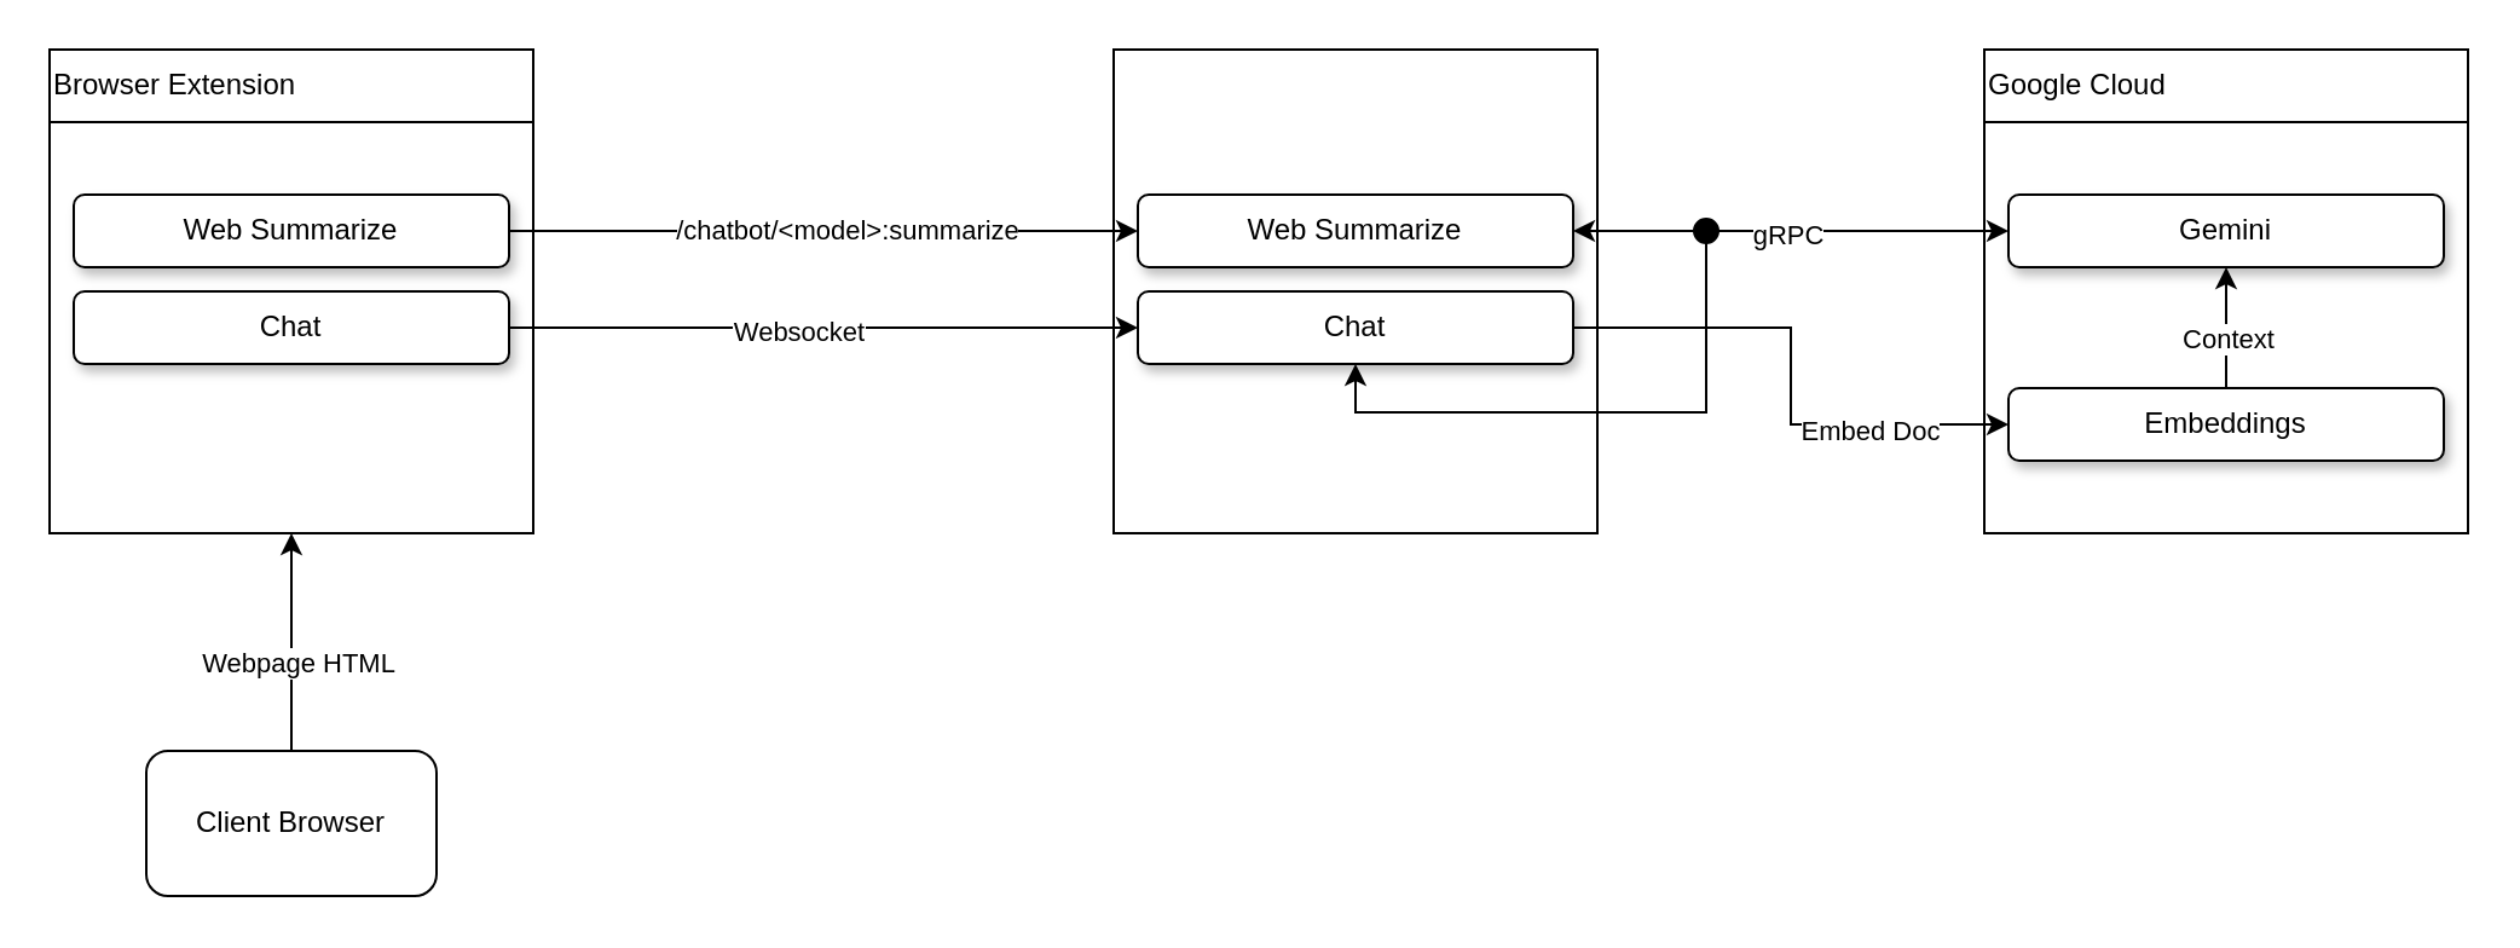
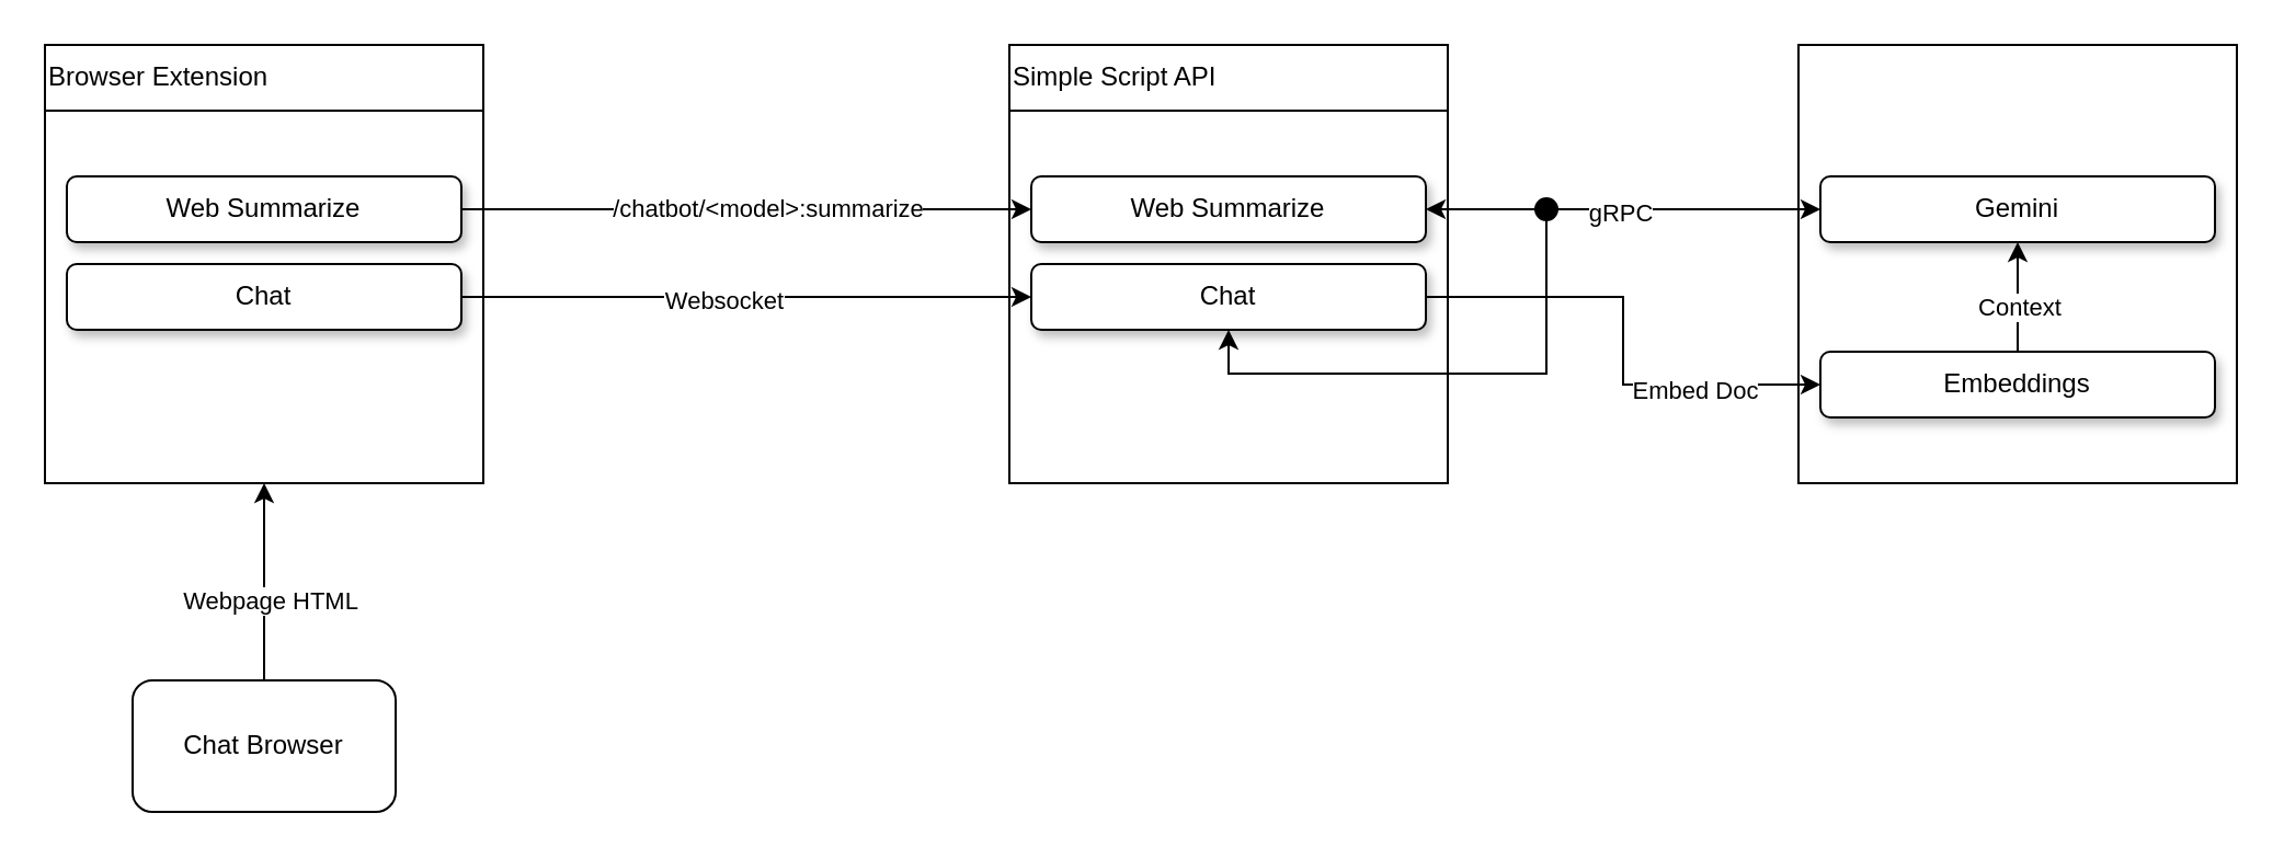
  <mxCell id="0" />
  <mxCell id="1" parent="0" />
  <mxCell id="2" value="" style="group" vertex="1" connectable="0" parent="1"><mxGeometry x="60" y="310" width="120" height="60" as="geometry" /></mxCell>
  <mxCell id="3" value="" style="rounded=1;whiteSpace=wrap;html=1;" vertex="1" parent="2"><mxGeometry width="120" height="60" as="geometry" /></mxCell>
- <mxCell id="4" value="Client Browser" style="text;html=1;align=center;verticalAlign=middle;whiteSpace=wrap;rounded=0;" vertex="1" parent="2"><mxGeometry y="15" width="120" height="30" as="geometry" /></mxCell>
+ <mxCell id="4" value="Chat Browser" style="text;html=1;align=center;verticalAlign=middle;whiteSpace=wrap;rounded=0;" vertex="1" parent="2"><mxGeometry y="15" width="120" height="30" as="geometry" /></mxCell>
  <mxCell id="5" value="" style="whiteSpace=wrap;html=1;aspect=fixed;" vertex="1" parent="1"><mxGeometry x="20" y="20" width="200" height="200" as="geometry" /></mxCell>
  <mxCell id="6" style="edgeStyle=orthogonalEdgeStyle;rounded=0;orthogonalLoop=1;jettySize=auto;html=1;" edge="1" parent="1" source="3" target="5"><mxGeometry relative="1" as="geometry" /></mxCell>
  <mxCell id="7" value="Webpage HTML" style="edgeLabel;html=1;align=center;verticalAlign=middle;resizable=0;points=[];" vertex="1" connectable="0" parent="6"><mxGeometry x="-0.181" y="-2" relative="1" as="geometry"><mxPoint as="offset" /></mxGeometry></mxCell>
  <mxCell id="8" value="Browser Extension" style="text;html=1;align=left;verticalAlign=middle;whiteSpace=wrap;rounded=0;perimeterSpacing=0;strokeColor=default;" vertex="1" parent="1"><mxGeometry x="20" y="20" width="200" height="30" as="geometry" /></mxCell>
  <mxCell id="9" value="" style="group;shadow=0;" vertex="1" connectable="0" parent="1"><mxGeometry x="30" y="120" width="180" height="30" as="geometry" /></mxCell>
  <mxCell id="10" value="" style="rounded=1;whiteSpace=wrap;html=1;shadow=1;" vertex="1" parent="9"><mxGeometry width="180" height="30" as="geometry" /></mxCell>
  <mxCell id="11" value="Chat" style="text;html=1;align=center;verticalAlign=middle;whiteSpace=wrap;rounded=0;" vertex="1" parent="9"><mxGeometry y="7.5" width="180" height="15" as="geometry" /></mxCell>
  <mxCell id="12" value="" style="group" vertex="1" connectable="0" parent="1"><mxGeometry x="30" y="80" width="180" height="30" as="geometry" /></mxCell>
  <mxCell id="13" value="" style="rounded=1;whiteSpace=wrap;html=1;shadow=1;" vertex="1" parent="12"><mxGeometry width="180" height="30" as="geometry" /></mxCell>
  <mxCell id="14" value="Web Summarize" style="text;html=1;align=center;verticalAlign=middle;whiteSpace=wrap;rounded=0;" vertex="1" parent="12"><mxGeometry y="7.5" width="180" height="15" as="geometry" /></mxCell>
  <mxCell id="15" value="" style="group" vertex="1" connectable="0" parent="1"><mxGeometry x="460" y="20" width="200" height="200" as="geometry" /></mxCell>
  <mxCell id="16" value="" style="whiteSpace=wrap;html=1;aspect=fixed;" vertex="1" parent="15"><mxGeometry width="200" height="200" as="geometry" /></mxCell>
+ <mxCell id="17" value="Simple Script API" style="text;html=1;align=left;verticalAlign=middle;whiteSpace=wrap;rounded=0;perimeterSpacing=0;strokeColor=default;" vertex="1" parent="15"><mxGeometry width="200" height="30" as="geometry" /></mxCell>
  <mxCell id="18" value="" style="group" vertex="1" connectable="0" parent="15"><mxGeometry x="10" y="60" width="180" height="30" as="geometry" /></mxCell>
  <mxCell id="19" value="" style="rounded=1;whiteSpace=wrap;html=1;shadow=1;" vertex="1" parent="18"><mxGeometry width="180" height="30" as="geometry" /></mxCell>
  <mxCell id="20" value="Web Summarize" style="text;html=1;align=center;verticalAlign=middle;whiteSpace=wrap;rounded=0;" vertex="1" parent="18"><mxGeometry y="7.5" width="180" height="15" as="geometry" /></mxCell>
  <mxCell id="21" style="edgeStyle=orthogonalEdgeStyle;rounded=0;orthogonalLoop=1;jettySize=auto;html=1;entryX=0;entryY=0.5;entryDx=0;entryDy=0;" edge="1" parent="1" source="14" target="20"><mxGeometry relative="1" as="geometry" /></mxCell>
  <mxCell id="22" value="/chatbot/&amp;lt;model&amp;gt;:summarize" style="edgeLabel;html=1;align=center;verticalAlign=middle;resizable=0;points=[];" vertex="1" connectable="0" parent="21"><mxGeometry x="0.07" y="1" relative="1" as="geometry"><mxPoint as="offset" /></mxGeometry></mxCell>
  <mxCell id="23" value="" style="group" vertex="1" connectable="0" parent="1"><mxGeometry x="820" y="20" width="200" height="200" as="geometry" /></mxCell>
  <mxCell id="24" value="" style="whiteSpace=wrap;html=1;aspect=fixed;" vertex="1" parent="23"><mxGeometry width="200" height="200" as="geometry" /></mxCell>
- <mxCell id="25" value="Google Cloud" style="text;html=1;align=left;verticalAlign=middle;whiteSpace=wrap;rounded=0;perimeterSpacing=0;strokeColor=default;" vertex="1" parent="23"><mxGeometry width="200" height="30" as="geometry" /></mxCell>
  <mxCell id="26" value="" style="group" vertex="1" connectable="0" parent="23"><mxGeometry x="10" y="60" width="180" height="30" as="geometry" /></mxCell>
  <mxCell id="27" value="" style="rounded=1;whiteSpace=wrap;html=1;shadow=1;" vertex="1" parent="26"><mxGeometry width="180" height="30" as="geometry" /></mxCell>
  <mxCell id="28" value="Gemini" style="text;html=1;align=center;verticalAlign=middle;whiteSpace=wrap;rounded=0;" vertex="1" parent="26"><mxGeometry y="7.5" width="180" height="15" as="geometry" /></mxCell>
  <mxCell id="29" value="" style="group" vertex="1" connectable="0" parent="23"><mxGeometry x="10" y="140" width="180" height="30" as="geometry" /></mxCell>
  <mxCell id="30" value="" style="rounded=1;whiteSpace=wrap;html=1;shadow=1;" vertex="1" parent="29"><mxGeometry width="180" height="30" as="geometry" /></mxCell>
  <mxCell id="31" value="Embeddings" style="text;html=1;align=center;verticalAlign=middle;whiteSpace=wrap;rounded=0;" vertex="1" parent="29"><mxGeometry y="7.5" width="180" height="15" as="geometry" /></mxCell>
  <mxCell id="32" style="edgeStyle=orthogonalEdgeStyle;rounded=0;orthogonalLoop=1;jettySize=auto;html=1;entryX=0.5;entryY=1;entryDx=0;entryDy=0;" edge="1" parent="23" source="30" target="27"><mxGeometry relative="1" as="geometry" /></mxCell>
  <mxCell id="33" value="Context" style="edgeLabel;html=1;align=center;verticalAlign=middle;resizable=0;points=[];" vertex="1" connectable="0" parent="32"><mxGeometry x="-0.173" relative="1" as="geometry"><mxPoint as="offset" /></mxGeometry></mxCell>
  <mxCell id="34" value="" style="group;shadow=0;" vertex="1" connectable="0" parent="1"><mxGeometry x="470" y="120" width="180" height="30" as="geometry" /></mxCell>
  <mxCell id="35" value="" style="rounded=1;whiteSpace=wrap;html=1;shadow=1;" vertex="1" parent="34"><mxGeometry width="180" height="30" as="geometry" /></mxCell>
  <mxCell id="36" value="Chat" style="text;html=1;align=center;verticalAlign=middle;whiteSpace=wrap;rounded=0;" vertex="1" parent="34"><mxGeometry y="7.5" width="180" height="15" as="geometry" /></mxCell>
  <mxCell id="37" style="edgeStyle=orthogonalEdgeStyle;rounded=0;orthogonalLoop=1;jettySize=auto;html=1;entryX=0;entryY=0.5;entryDx=0;entryDy=0;" edge="1" parent="1" source="36" target="31"><mxGeometry relative="1" as="geometry" /></mxCell>
  <mxCell id="38" value="Embed Doc" style="edgeLabel;html=1;align=center;verticalAlign=middle;resizable=0;points=[];" vertex="1" connectable="0" parent="37"><mxGeometry x="0.473" y="-2" relative="1" as="geometry"><mxPoint as="offset" /></mxGeometry></mxCell>
  <mxCell id="39" style="edgeStyle=orthogonalEdgeStyle;rounded=0;orthogonalLoop=1;jettySize=auto;html=1;exitX=0.5;exitY=1;exitDx=0;exitDy=0;entryX=0.5;entryY=1;entryDx=0;entryDy=0;" edge="1" parent="1" source="40" target="35"><mxGeometry relative="1" as="geometry" /></mxCell>
  <mxCell id="40" value="" style="ellipse;whiteSpace=wrap;html=1;aspect=fixed;fillColor=#000000;" vertex="1" parent="1"><mxGeometry x="700" y="90" width="10" height="10" as="geometry" /></mxCell>
  <mxCell id="41" style="edgeStyle=orthogonalEdgeStyle;rounded=0;orthogonalLoop=1;jettySize=auto;html=1;entryX=1;entryY=0.5;entryDx=0;entryDy=0;startArrow=classic;startFill=1;" edge="1" parent="1" source="27" target="20"><mxGeometry relative="1" as="geometry" /></mxCell>
  <mxCell id="42" value="gRPC" style="edgeLabel;html=1;align=center;verticalAlign=middle;resizable=0;points=[];" vertex="1" connectable="0" parent="41"><mxGeometry x="0.018" y="1" relative="1" as="geometry"><mxPoint as="offset" /></mxGeometry></mxCell>
  <mxCell id="43" style="edgeStyle=orthogonalEdgeStyle;rounded=0;orthogonalLoop=1;jettySize=auto;html=1;" edge="1" parent="1" source="11" target="36"><mxGeometry relative="1" as="geometry" /></mxCell>
  <mxCell id="44" value="Websocket" style="edgeLabel;html=1;align=center;verticalAlign=middle;resizable=0;points=[];" vertex="1" connectable="0" parent="43"><mxGeometry x="-0.085" y="-1" relative="1" as="geometry"><mxPoint as="offset" /></mxGeometry></mxCell>
